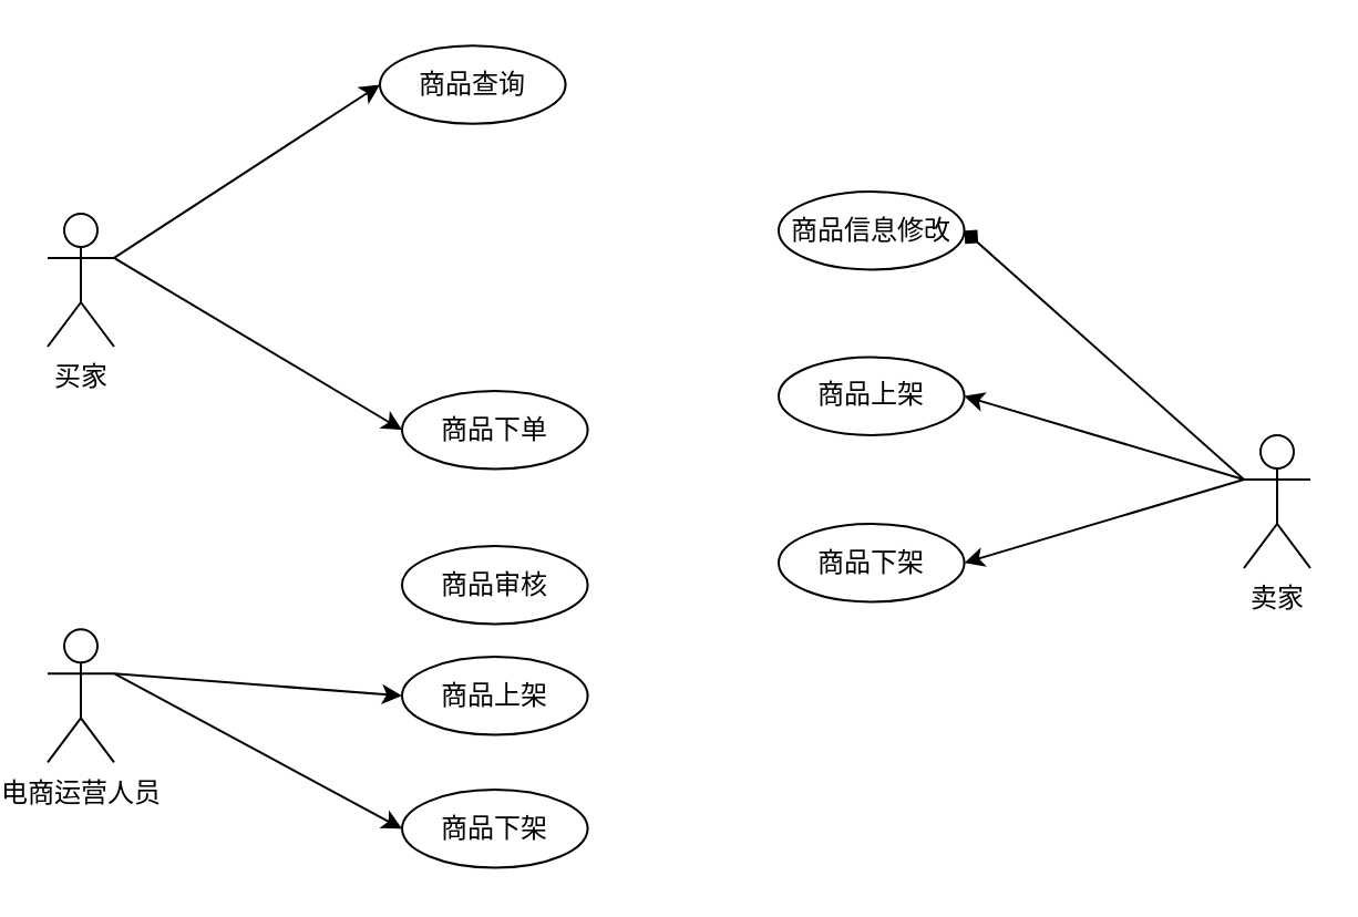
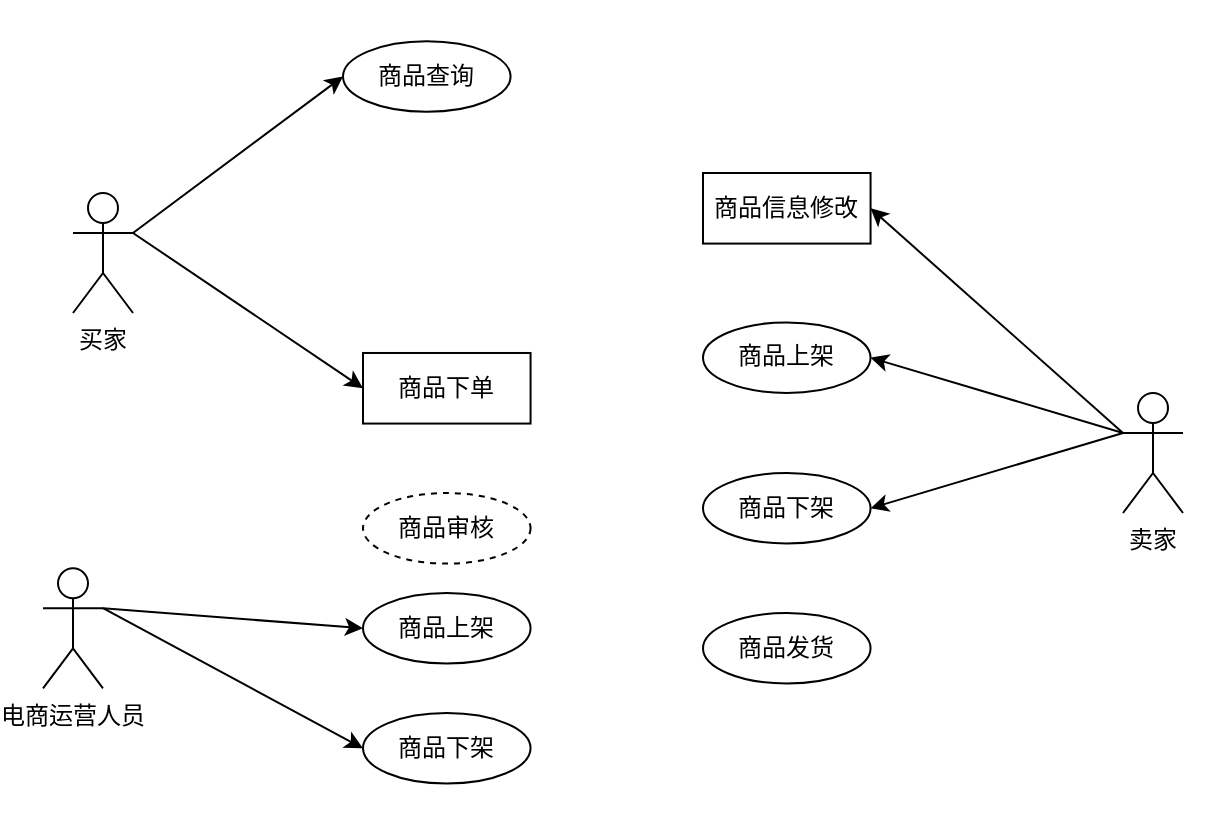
  <mxCell id="0" />
  <mxCell id="1" parent="0" />
  <mxCell id="2" style="rounded=0;orthogonalLoop=1;jettySize=auto;html=1;exitX=1;exitY=0.333;exitDx=0;exitDy=0;exitPerimeter=0;entryX=0;entryY=0.5;entryDx=0;entryDy=0;" parent="1" source="4" target="12" edge="1"><mxGeometry relative="1" as="geometry" /></mxCell>
  <mxCell id="3" style="rounded=0;orthogonalLoop=1;jettySize=auto;html=1;exitX=1;exitY=0.333;exitDx=0;exitDy=0;exitPerimeter=0;entryX=0;entryY=0.5;entryDx=0;entryDy=0;" parent="1" source="4" target="13" edge="1"><mxGeometry relative="1" as="geometry" /></mxCell>
- <mxCell id="4" value="买家" style="shape=umlActor;verticalLabelPosition=bottom;verticalAlign=top;html=1;outlineConnect=0;" parent="1" vertex="1"><mxGeometry x="20" y="96" width="30" height="60" as="geometry" /></mxCell>
+ <mxCell id="4" value="买家" style="shape=umlActor;verticalLabelPosition=bottom;verticalAlign=top;html=1;outlineConnect=0;" parent="1" vertex="1"><mxGeometry x="35" y="96" width="30" height="60" as="geometry" /></mxCell>
  <mxCell id="5" style="rounded=0;orthogonalLoop=1;jettySize=auto;html=1;exitX=1;exitY=0.333;exitDx=0;exitDy=0;exitPerimeter=0;entryX=0;entryY=0.5;entryDx=0;entryDy=0;" parent="1" source="7" target="20" edge="1"><mxGeometry relative="1" as="geometry" /></mxCell>
  <mxCell id="6" style="rounded=0;orthogonalLoop=1;jettySize=auto;html=1;exitX=1;exitY=0.333;exitDx=0;exitDy=0;exitPerimeter=0;entryX=0;entryY=0.5;entryDx=0;entryDy=0;" parent="1" source="7" target="19" edge="1"><mxGeometry relative="1" as="geometry" /></mxCell>
  <mxCell id="7" value="电商运营人员" style="shape=umlActor;verticalLabelPosition=bottom;verticalAlign=top;html=1;outlineConnect=0;" parent="1" vertex="1"><mxGeometry x="20" y="283.64" width="30" height="60" as="geometry" /></mxCell>
- <mxCell id="8" style="rounded=0;orthogonalLoop=1;jettySize=auto;html=1;exitX=0;exitY=0.333;exitDx=0;exitDy=0;exitPerimeter=0;entryX=1;entryY=0.5;entryDx=0;entryDy=0;endArrow=diamond;" parent="1" source="11" target="14" edge="1"><mxGeometry relative="1" as="geometry" /></mxCell>
+ <mxCell id="8" style="rounded=0;orthogonalLoop=1;jettySize=auto;html=1;exitX=0;exitY=0.333;exitDx=0;exitDy=0;exitPerimeter=0;entryX=1;entryY=0.5;entryDx=0;entryDy=0;" parent="1" source="11" target="14" edge="1"><mxGeometry relative="1" as="geometry" /></mxCell>
  <mxCell id="9" style="rounded=0;orthogonalLoop=1;jettySize=auto;html=1;exitX=0;exitY=0.333;exitDx=0;exitDy=0;exitPerimeter=0;entryX=1;entryY=0.5;entryDx=0;entryDy=0;" parent="1" source="11" target="15" edge="1"><mxGeometry relative="1" as="geometry" /></mxCell>
  <mxCell id="10" style="rounded=0;orthogonalLoop=1;jettySize=auto;html=1;exitX=0;exitY=0.333;exitDx=0;exitDy=0;exitPerimeter=0;entryX=1;entryY=0.5;entryDx=0;entryDy=0;" parent="1" source="11" target="16" edge="1"><mxGeometry relative="1" as="geometry" /></mxCell>
  <mxCell id="11" value="卖家" style="shape=umlActor;verticalLabelPosition=bottom;verticalAlign=top;html=1;outlineConnect=0;" parent="1" vertex="1"><mxGeometry x="560" y="196" width="30" height="60" as="geometry" /></mxCell>
  <mxCell id="12" value="商品查询" style="ellipse;whiteSpace=wrap;html=1;container=0;" parent="1" vertex="1"><mxGeometry x="169.997" y="20.115" width="83.778" height="35.294" as="geometry" /></mxCell>
- <mxCell id="13" value="商品下单" style="ellipse;whiteSpace=wrap;html=1;container=0;" parent="1" vertex="1"><mxGeometry x="179.997" y="175.991" width="83.778" height="35.294" as="geometry" /></mxCell>
- <mxCell id="14" value="商品信息修改" style="ellipse;whiteSpace=wrap;html=1;container=0;" parent="1" vertex="1"><mxGeometry x="349.997" y="85.995" width="83.778" height="35.294" as="geometry" /></mxCell>
+ <mxCell id="13" value="商品下单" style="whiteSpace=wrap;html=1;container=0;rounded=0;" parent="1" vertex="1"><mxGeometry x="179.997" y="175.991" width="83.778" height="35.294" as="geometry" /></mxCell>
+ <mxCell id="14" value="商品信息修改" style="whiteSpace=wrap;html=1;container=0;rounded=0;" parent="1" vertex="1"><mxGeometry x="349.997" y="85.995" width="83.778" height="35.294" as="geometry" /></mxCell>
  <mxCell id="15" value="商品上架" style="ellipse;whiteSpace=wrap;html=1;container=0;" parent="1" vertex="1"><mxGeometry x="349.997" y="160.705" width="83.778" height="35.294" as="geometry" /></mxCell>
  <mxCell id="16" value="商品下架" style="ellipse;whiteSpace=wrap;html=1;container=0;" parent="1" vertex="1"><mxGeometry x="349.997" y="235.995" width="83.778" height="35.294" as="geometry" /></mxCell>
- <mxCell id="18" value="商品审核" style="ellipse;whiteSpace=wrap;html=1;container=0;" parent="1" vertex="1"><mxGeometry x="179.997" y="246.001" width="83.778" height="35.294" as="geometry" /></mxCell>
+ <mxCell id="17" value="商品发货" style="ellipse;whiteSpace=wrap;html=1;container=0;" parent="1" vertex="1"><mxGeometry x="349.997" y="305.995" width="83.778" height="35.294" as="geometry" /></mxCell>
+ <mxCell id="18" value="商品审核" style="ellipse;whiteSpace=wrap;html=1;container=0;dashed=1;" parent="1" vertex="1"><mxGeometry x="179.997" y="246.001" width="83.778" height="35.294" as="geometry" /></mxCell>
  <mxCell id="19" value="商品下架" style="ellipse;whiteSpace=wrap;html=1;container=0;" parent="1" vertex="1"><mxGeometry x="179.997" y="356.001" width="83.778" height="35.294" as="geometry" /></mxCell>
  <mxCell id="20" value="商品上架" style="ellipse;whiteSpace=wrap;html=1;container=0;" parent="1" vertex="1"><mxGeometry x="179.997" y="295.995" width="83.778" height="35.294" as="geometry" /></mxCell>
